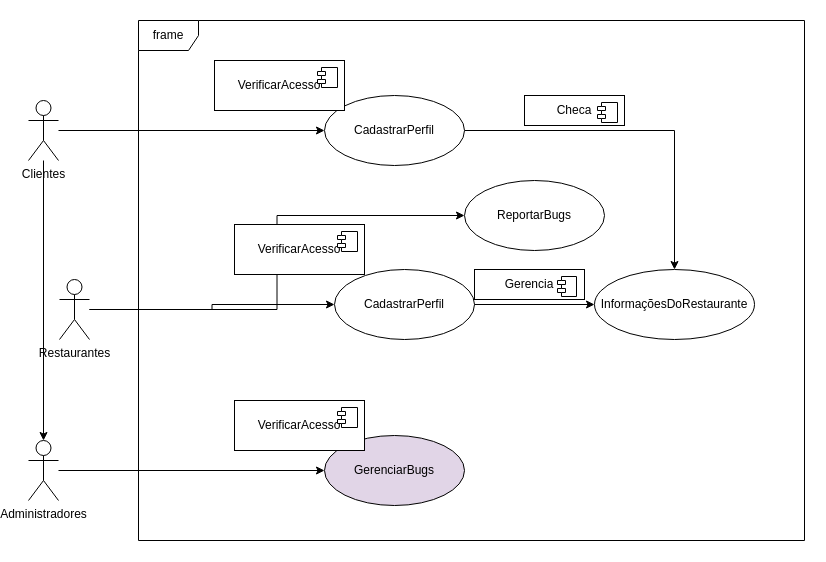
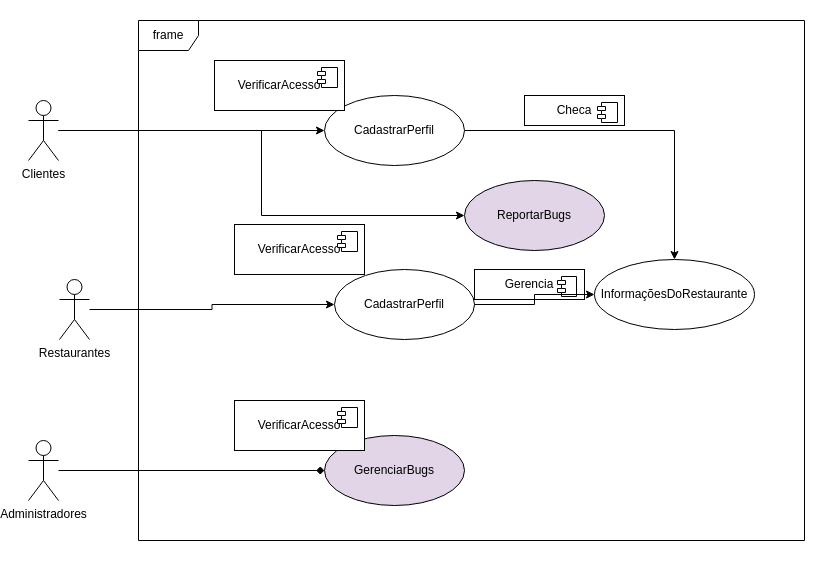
  <mxCell id="0" />
  <mxCell id="1" parent="0" />
  <mxCell id="2" style="edgeStyle=orthogonalEdgeStyle;rounded=0;orthogonalLoop=1;jettySize=auto;html=1;" edge="1" parent="1" source="4" target="12"><mxGeometry relative="1" as="geometry" /></mxCell>
- <mxCell id="3" style="edgeStyle=orthogonalEdgeStyle;rounded=0;orthogonalLoop=1;jettySize=auto;html=1;" edge="1" parent="1" source="4" target="9"><mxGeometry relative="1" as="geometry" /></mxCell>
+ <mxCell id="3" style="edgeStyle=orthogonalEdgeStyle;rounded=0;orthogonalLoop=1;jettySize=auto;html=1;entryX=0;entryY=0.5;entryDx=0;entryDy=0;" edge="1" parent="1" source="4" target="15"><mxGeometry relative="1" as="geometry" /></mxCell>
  <mxCell id="4" value="&lt;font style=&quot;vertical-align: inherit;&quot;&gt;&lt;font style=&quot;vertical-align: inherit;&quot;&gt;Clientes&lt;/font&gt;&lt;/font&gt;" style="shape=umlActor;verticalLabelPosition=bottom;verticalAlign=top;html=1;outlineConnect=0;" vertex="1" parent="1"><mxGeometry x="20" y="100" width="30" height="60" as="geometry" /></mxCell>
  <mxCell id="5" style="edgeStyle=orthogonalEdgeStyle;rounded=0;orthogonalLoop=1;jettySize=auto;html=1;" edge="1" parent="1" source="7" target="13"><mxGeometry relative="1" as="geometry" /></mxCell>
- <mxCell id="6" style="edgeStyle=orthogonalEdgeStyle;rounded=0;orthogonalLoop=1;jettySize=auto;html=1;entryX=0;entryY=0.5;entryDx=0;entryDy=0;" edge="1" parent="1" source="7" target="15"><mxGeometry relative="1" as="geometry" /></mxCell>
  <mxCell id="7" value="&lt;font style=&quot;vertical-align: inherit;&quot;&gt;&lt;font style=&quot;vertical-align: inherit;&quot;&gt;Restaurantes&lt;/font&gt;&lt;/font&gt;" style="shape=umlActor;verticalLabelPosition=bottom;verticalAlign=top;html=1;outlineConnect=0;" vertex="1" parent="1"><mxGeometry x="51" y="279" width="30" height="60" as="geometry" /></mxCell>
- <mxCell id="8" style="edgeStyle=orthogonalEdgeStyle;rounded=0;orthogonalLoop=1;jettySize=auto;html=1;" edge="1" parent="1" source="9" target="14"><mxGeometry relative="1" as="geometry" /></mxCell>
+ <mxCell id="8" style="edgeStyle=orthogonalEdgeStyle;rounded=0;orthogonalLoop=1;jettySize=auto;html=1;endArrow=diamond;" edge="1" parent="1" source="9" target="14"><mxGeometry relative="1" as="geometry" /></mxCell>
  <mxCell id="9" value="&lt;font style=&quot;vertical-align: inherit;&quot;&gt;&lt;font style=&quot;vertical-align: inherit;&quot;&gt;Administradores&lt;/font&gt;&lt;/font&gt;" style="shape=umlActor;verticalLabelPosition=bottom;verticalAlign=top;html=1;outlineConnect=0;" vertex="1" parent="1"><mxGeometry x="20" y="440" width="30" height="60" as="geometry" /></mxCell>
  <mxCell id="10" value="frame" style="shape=umlFrame;whiteSpace=wrap;html=1;pointerEvents=0;" vertex="1" parent="1"><mxGeometry x="130" y="20" width="666" height="520" as="geometry" /></mxCell>
  <mxCell id="11" style="edgeStyle=orthogonalEdgeStyle;rounded=0;orthogonalLoop=1;jettySize=auto;html=1;" edge="1" parent="1" source="12" target="16"><mxGeometry relative="1" as="geometry" /></mxCell>
  <mxCell id="12" value="CadastrarPerfil" style="ellipse;whiteSpace=wrap;html=1;" vertex="1" parent="1"><mxGeometry x="316" y="95" width="140" height="70" as="geometry" /></mxCell>
  <mxCell id="13" value="CadastrarPerfil" style="ellipse;whiteSpace=wrap;html=1;" vertex="1" parent="1"><mxGeometry x="326" y="269" width="140" height="70" as="geometry" /></mxCell>
  <mxCell id="14" value="GerenciarBugs" style="ellipse;whiteSpace=wrap;html=1;fillColor=#e1d5e7;" vertex="1" parent="1"><mxGeometry x="316" y="435" width="140" height="70" as="geometry" /></mxCell>
- <mxCell id="15" value="ReportarBugs" style="ellipse;whiteSpace=wrap;html=1;" vertex="1" parent="1"><mxGeometry x="456" y="180" width="140" height="70" as="geometry" /></mxCell>
- <mxCell id="16" value="InformaçõesDoRestaurante" style="ellipse;whiteSpace=wrap;html=1;" vertex="1" parent="1"><mxGeometry x="586" y="269" width="160" height="70" as="geometry" /></mxCell>
+ <mxCell id="15" value="ReportarBugs" style="ellipse;whiteSpace=wrap;html=1;fillColor=#e1d5e7;" vertex="1" parent="1"><mxGeometry x="456" y="180" width="140" height="70" as="geometry" /></mxCell>
+ <mxCell id="16" value="InformaçõesDoRestaurante" style="ellipse;whiteSpace=wrap;html=1;" vertex="1" parent="1"><mxGeometry x="586" y="259" width="160" height="70" as="geometry" /></mxCell>
  <mxCell id="17" value="VerificarAcesso" style="html=1;dropTarget=0;whiteSpace=wrap;" vertex="1" parent="1"><mxGeometry x="226" y="400" width="130" height="50" as="geometry" /></mxCell>
  <mxCell id="18" value="" style="shape=module;jettyWidth=8;jettyHeight=4;" vertex="1" parent="17"><mxGeometry x="1" width="20" height="20" relative="1" as="geometry"><mxPoint x="-27" y="7" as="offset" /></mxGeometry></mxCell>
  <mxCell id="19" value="VerificarAcesso" style="html=1;dropTarget=0;whiteSpace=wrap;" vertex="1" parent="1"><mxGeometry x="226" y="224" width="130" height="50" as="geometry" /></mxCell>
  <mxCell id="20" value="" style="shape=module;jettyWidth=8;jettyHeight=4;" vertex="1" parent="19"><mxGeometry x="1" width="20" height="20" relative="1" as="geometry"><mxPoint x="-27" y="7" as="offset" /></mxGeometry></mxCell>
  <mxCell id="21" value="VerificarAcesso" style="html=1;dropTarget=0;whiteSpace=wrap;" vertex="1" parent="1"><mxGeometry x="206" y="60" width="130" height="50" as="geometry" /></mxCell>
  <mxCell id="22" value="" style="shape=module;jettyWidth=8;jettyHeight=4;" vertex="1" parent="21"><mxGeometry x="1" width="20" height="20" relative="1" as="geometry"><mxPoint x="-27" y="7" as="offset" /></mxGeometry></mxCell>
  <mxCell id="23" value="Gerencia" style="html=1;dropTarget=0;whiteSpace=wrap;" vertex="1" parent="1"><mxGeometry x="466" y="269" width="110" height="30" as="geometry" /></mxCell>
  <mxCell id="24" value="" style="shape=module;jettyWidth=8;jettyHeight=4;" vertex="1" parent="23"><mxGeometry x="1" width="19" height="20" relative="1" as="geometry"><mxPoint x="-27" y="7" as="offset" /></mxGeometry></mxCell>
  <mxCell id="25" style="edgeStyle=orthogonalEdgeStyle;rounded=0;orthogonalLoop=1;jettySize=auto;html=1;" edge="1" parent="1" source="13" target="16"><mxGeometry relative="1" as="geometry"><mxPoint x="566" y="310" as="targetPoint" /></mxGeometry></mxCell>
  <mxCell id="26" value="Checa" style="html=1;dropTarget=0;whiteSpace=wrap;" vertex="1" parent="1"><mxGeometry x="516" y="95" width="100" height="30" as="geometry" /></mxCell>
  <mxCell id="27" value="" style="shape=module;jettyWidth=8;jettyHeight=4;" vertex="1" parent="26"><mxGeometry x="1" width="20" height="20" relative="1" as="geometry"><mxPoint x="-27" y="7" as="offset" /></mxGeometry></mxCell>
